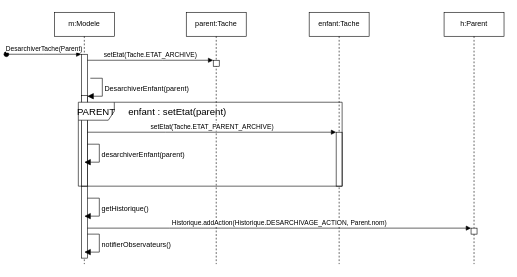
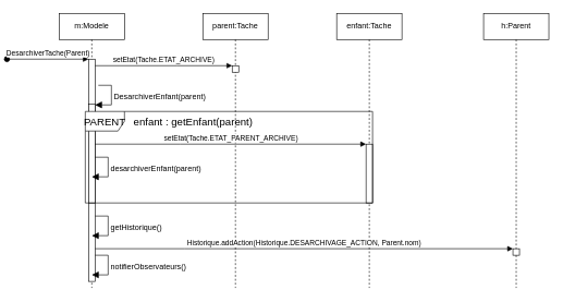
  <mxCell id="0" />
  <mxCell id="1" parent="0" />
  <mxCell id="2" value="m:Modele" style="shape=umlLifeline;perimeter=lifelinePerimeter;whiteSpace=wrap;html=1;container=0;dropTarget=0;collapsible=0;recursiveResize=0;outlineConnect=0;portConstraint=eastwest;newEdgeStyle={&quot;edgeStyle&quot;:&quot;elbowEdgeStyle&quot;,&quot;elbow&quot;:&quot;vertical&quot;,&quot;curved&quot;:0,&quot;rounded&quot;:0};" parent="1" vertex="1"><mxGeometry y="20" width="100" height="420" as="geometry" x="20" /></mxCell>
  <mxCell id="3" value="" style="html=1;points=[];perimeter=orthogonalPerimeter;outlineConnect=0;targetShapes=umlLifeline;portConstraint=eastwest;newEdgeStyle={&quot;edgeStyle&quot;:&quot;elbowEdgeStyle&quot;,&quot;elbow&quot;:&quot;vertical&quot;,&quot;curved&quot;:0,&quot;rounded&quot;:0};" parent="2" vertex="1"><mxGeometry x="45" y="70" width="10" height="340" as="geometry" /></mxCell>
  <mxCell id="4" value="DesarchiverTache(Parent)" style="html=1;verticalAlign=bottom;startArrow=oval;endArrow=block;startSize=8;edgeStyle=elbowEdgeStyle;elbow=vertical;curved=0;rounded=0;" parent="2" target="3" edge="1"><mxGeometry relative="1" as="geometry"><mxPoint x="-80" y="70" as="sourcePoint" /></mxGeometry></mxCell>
  <mxCell id="5" value="DesarchiverEnfant(parent)" style="html=1;align=left;spacingLeft=2;endArrow=block;rounded=0;edgeStyle=orthogonalEdgeStyle;curved=0;rounded=0;fontSize=12;startSize=8;endSize=8;" edge="1" parent="2"><mxGeometry relative="1" as="geometry"><mxPoint x="60" y="110" as="sourcePoint" /><Array as="points"><mxPoint x="80" y="140" /></Array><mxPoint x="55" y="140" as="targetPoint" /></mxGeometry></mxCell>
  <mxCell id="6" value="" style="html=1;points=[];perimeter=orthogonalPerimeter;outlineConnect=0;targetShapes=umlLifeline;portConstraint=eastwest;newEdgeStyle={&quot;edgeStyle&quot;:&quot;elbowEdgeStyle&quot;,&quot;elbow&quot;:&quot;vertical&quot;,&quot;curved&quot;:0,&quot;rounded&quot;:0};" vertex="1" parent="2"><mxGeometry x="45" y="139" width="10" height="151" as="geometry" /></mxCell>
  <mxCell id="7" value="parent:Tache" style="shape=umlLifeline;perimeter=lifelinePerimeter;whiteSpace=wrap;html=1;container=0;dropTarget=0;collapsible=0;recursiveResize=0;outlineConnect=0;portConstraint=eastwest;newEdgeStyle={&quot;edgeStyle&quot;:&quot;elbowEdgeStyle&quot;,&quot;elbow&quot;:&quot;vertical&quot;,&quot;curved&quot;:0,&quot;rounded&quot;:0};" parent="1" vertex="1"><mxGeometry x="240" y="20" width="100" height="420" as="geometry" /></mxCell>
  <mxCell id="8" value="" style="html=1;points=[];perimeter=orthogonalPerimeter;outlineConnect=0;targetShapes=umlLifeline;portConstraint=eastwest;newEdgeStyle={&quot;edgeStyle&quot;:&quot;elbowEdgeStyle&quot;,&quot;elbow&quot;:&quot;vertical&quot;,&quot;curved&quot;:0,&quot;rounded&quot;:0};" parent="7" vertex="1"><mxGeometry x="45" y="80" width="10" height="10" as="geometry" /></mxCell>
  <mxCell id="9" value="setEtat(Tache.ETAT_ARCHIVE)" style="html=1;verticalAlign=bottom;endArrow=block;edgeStyle=elbowEdgeStyle;elbow=vertical;curved=0;rounded=0;" parent="1" source="3" target="8" edge="1"><mxGeometry relative="1" as="geometry"><mxPoint x="215" y="110" as="sourcePoint" /><Array as="points"><mxPoint x="200" y="100" /></Array></mxGeometry></mxCell>
  <mxCell id="10" value="enfant:Tache" style="shape=umlLifeline;perimeter=lifelinePerimeter;whiteSpace=wrap;html=1;container=0;dropTarget=0;collapsible=0;recursiveResize=0;outlineConnect=0;portConstraint=eastwest;newEdgeStyle={&quot;edgeStyle&quot;:&quot;elbowEdgeStyle&quot;,&quot;elbow&quot;:&quot;vertical&quot;,&quot;curved&quot;:0,&quot;rounded&quot;:0};" vertex="1" parent="1"><mxGeometry x="445" y="20" width="100" height="420" as="geometry" /></mxCell>
  <mxCell id="11" value="" style="html=1;points=[];perimeter=orthogonalPerimeter;outlineConnect=0;targetShapes=umlLifeline;portConstraint=eastwest;newEdgeStyle={&quot;edgeStyle&quot;:&quot;elbowEdgeStyle&quot;,&quot;elbow&quot;:&quot;vertical&quot;,&quot;curved&quot;:0,&quot;rounded&quot;:0};" vertex="1" parent="10"><mxGeometry x="45" y="200" width="10" height="90" as="geometry" /></mxCell>
  <mxCell id="12" value="PARENT" style="shape=umlFrame;whiteSpace=wrap;html=1;pointerEvents=0;fontSize=16;" vertex="1" parent="1"><mxGeometry x="60" y="170" width="440" height="140" as="geometry" /></mxCell>
- <mxCell id="13" value="enfant :&amp;nbsp;setEtat(parent)" style="text;html=1;align=center;verticalAlign=middle;resizable=0;points=[];autosize=1;strokeColor=none;fillColor=none;fontSize=16;" vertex="1" parent="1"><mxGeometry x="120" y="170" width="210" height="30" as="geometry" /></mxCell>
+ <mxCell id="13" value="enfant :&amp;nbsp;getEnfant(parent)" style="text;html=1;align=center;verticalAlign=middle;resizable=0;points=[];autosize=1;strokeColor=none;fillColor=none;fontSize=16;" vertex="1" parent="1"><mxGeometry x="120" y="170" width="210" height="30" as="geometry" /></mxCell>
  <mxCell id="14" value="setEtat(Tache.ETAT_PARENT_ARCHIVE)" style="html=1;verticalAlign=bottom;endArrow=block;edgeStyle=elbowEdgeStyle;elbow=vertical;curved=0;rounded=0;" edge="1" parent="1" source="6" target="11"><mxGeometry relative="1" as="geometry"><mxPoint x="80" y="220" as="sourcePoint" /><Array as="points"><mxPoint x="205" y="220" /></Array><mxPoint x="290" y="220" as="targetPoint" /></mxGeometry></mxCell>
  <mxCell id="15" value="desarchiverEnfant(parent)" style="html=1;align=left;spacingLeft=2;endArrow=block;rounded=0;edgeStyle=orthogonalEdgeStyle;curved=0;rounded=0;fontSize=12;startSize=8;endSize=8;" edge="1" parent="1"><mxGeometry relative="1" as="geometry"><mxPoint x="75" y="240" as="sourcePoint" /><Array as="points"><mxPoint x="95" y="270" /></Array><mxPoint x="70" y="270" as="targetPoint" /></mxGeometry></mxCell>
  <mxCell id="16" value="h:Parent" style="shape=umlLifeline;perimeter=lifelinePerimeter;whiteSpace=wrap;html=1;container=0;dropTarget=0;collapsible=0;recursiveResize=0;outlineConnect=0;portConstraint=eastwest;newEdgeStyle={&quot;edgeStyle&quot;:&quot;elbowEdgeStyle&quot;,&quot;elbow&quot;:&quot;vertical&quot;,&quot;curved&quot;:0,&quot;rounded&quot;:0};" vertex="1" parent="1"><mxGeometry x="670" y="20" width="100" height="420" as="geometry" /></mxCell>
  <mxCell id="17" value="getHistorique()" style="html=1;align=left;spacingLeft=2;endArrow=block;rounded=0;edgeStyle=orthogonalEdgeStyle;curved=0;rounded=0;fontSize=12;startSize=8;endSize=8;" edge="1" parent="1"><mxGeometry relative="1" as="geometry"><mxPoint x="75" y="330" as="sourcePoint" /><Array as="points"><mxPoint x="95" y="360" /></Array><mxPoint x="70" y="360" as="targetPoint" /></mxGeometry></mxCell>
  <mxCell id="18" value="Historique.addAction(Historique.DESARCHIVAGE_ACTION, Parent.nom)" style="html=1;verticalAlign=bottom;endArrow=block;edgeStyle=elbowEdgeStyle;elbow=vertical;curved=0;rounded=0;" edge="1" parent="1" source="3" target="19"><mxGeometry relative="1" as="geometry"><mxPoint x="82.5" y="380" as="sourcePoint" /><Array as="points"><mxPoint x="212.5" y="380" /></Array><mxPoint x="497.5" y="380" as="targetPoint" /></mxGeometry></mxCell>
  <mxCell id="19" value="" style="html=1;points=[];perimeter=orthogonalPerimeter;outlineConnect=0;targetShapes=umlLifeline;portConstraint=eastwest;newEdgeStyle={&quot;edgeStyle&quot;:&quot;elbowEdgeStyle&quot;,&quot;elbow&quot;:&quot;vertical&quot;,&quot;curved&quot;:0,&quot;rounded&quot;:0};" vertex="1" parent="1"><mxGeometry x="715" y="380" width="10" height="10" as="geometry" /></mxCell>
  <mxCell id="20" value="notifierObservateurs()" style="html=1;align=left;spacingLeft=2;endArrow=block;rounded=0;edgeStyle=orthogonalEdgeStyle;curved=0;rounded=0;fontSize=12;startSize=8;endSize=8;" edge="1" parent="1"><mxGeometry relative="1" as="geometry"><mxPoint x="75" y="390" as="sourcePoint" /><Array as="points"><mxPoint x="95" y="420" /></Array><mxPoint x="70" y="420" as="targetPoint" /></mxGeometry></mxCell>
